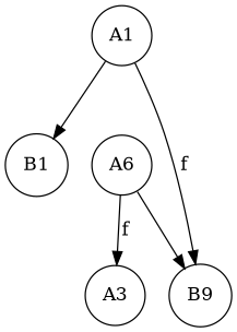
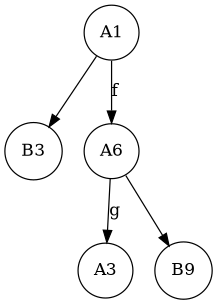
  digraph {
    node [shape=circle]
    A1
-   B1
+   B1 [label=B3]
    n3 [label=A6]
    n4 [label=B9]
    A3
    A1 -> B1
-   A1 -> n4 [label=f]
+   A1 -> n3 [label=f]
    n3 -> n4
-   n3 -> A3 [label=f]
+   n3 -> A3 [label=g]
  }
